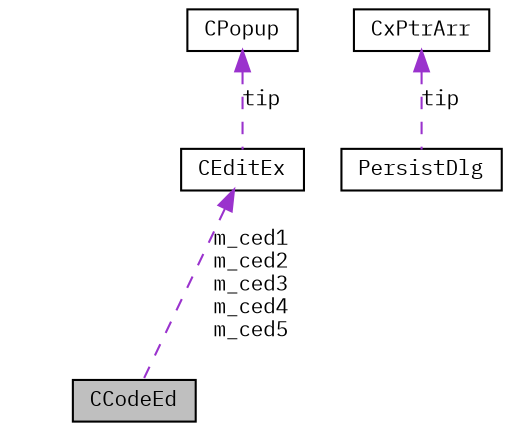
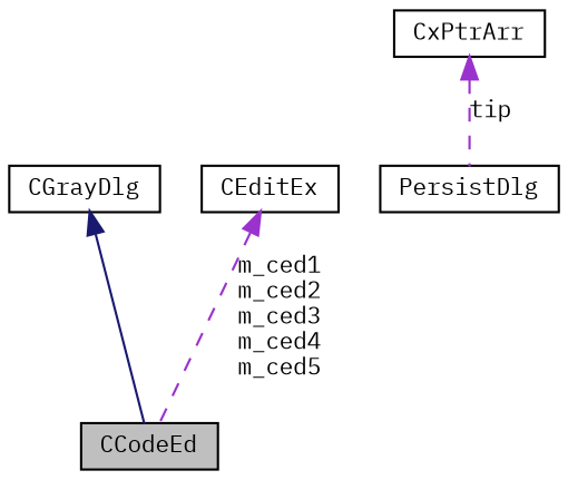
  digraph {
    fontname="IBM Plex Mono"
    node [color=black fillcolor=white fontname="IBM Plex Mono" fontsize=10 shape=record style=filled]
    edge [color=darkorchid3 dir=back fontname="IBM Plex Mono" fontsize=10 labelfontname=FreeSans labelfontsize=10 style=dashed]
    n1 [fillcolor=grey75 fontcolor=black height=0.2 label=CCodeEd width=0.4]
+   n2 [height=0.2 label=CGrayDlg width=0.4]
    n3 [height=0.2 label=PersistDlg width=0.4]
    n4 [height=0.2 label=CxPtrArr width=0.4]
    n5 [height=0.2 label=CEditEx width=0.4]
-   n6 [height=0.2 label=CPopup width=0.4]
+   n2 -> n1 [color=midnightblue style=solid]
    n4 -> n3 [label=tip]
    n5 -> n1 [label="m_ced1\nm_ced2\nm_ced3\nm_ced4\nm_ced5"]
-   n6 -> n5 [label=tip]
  }
